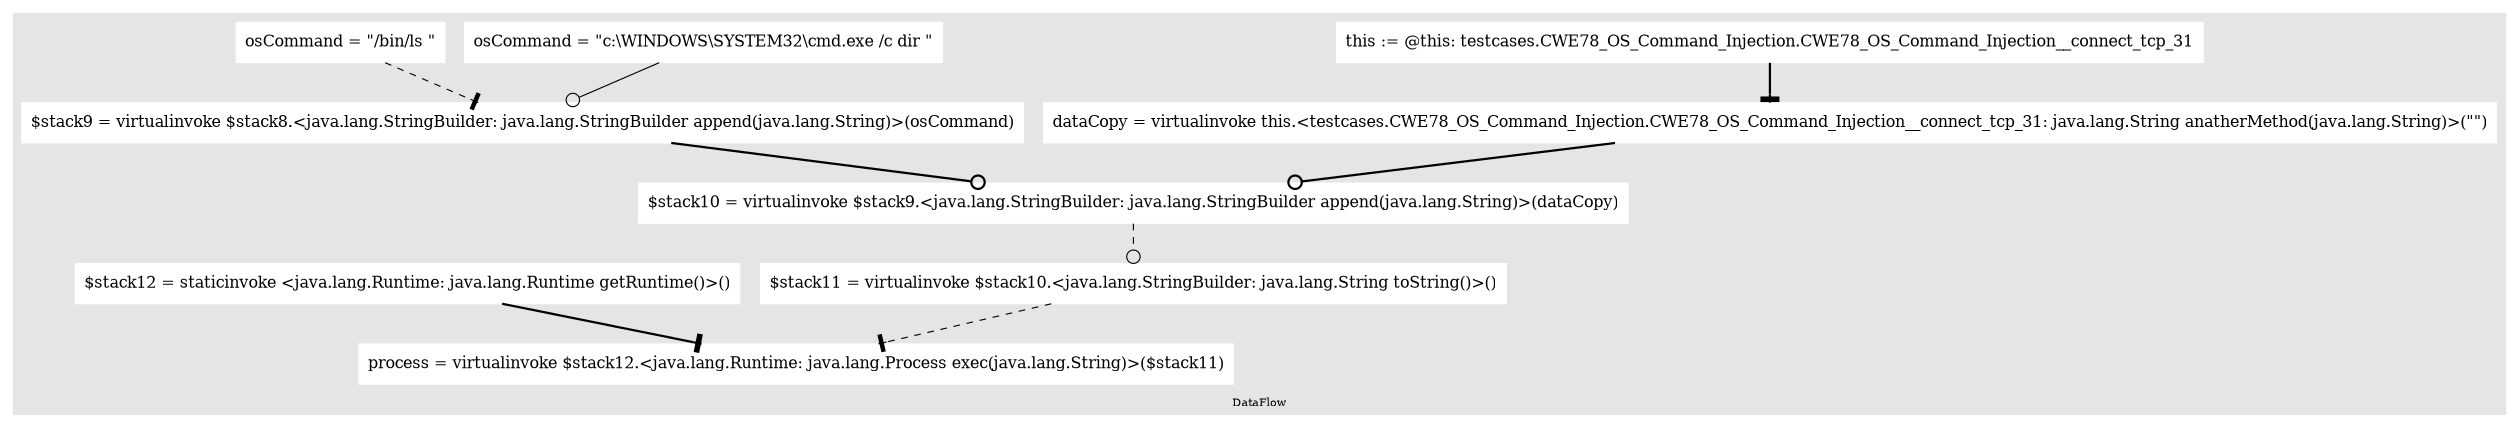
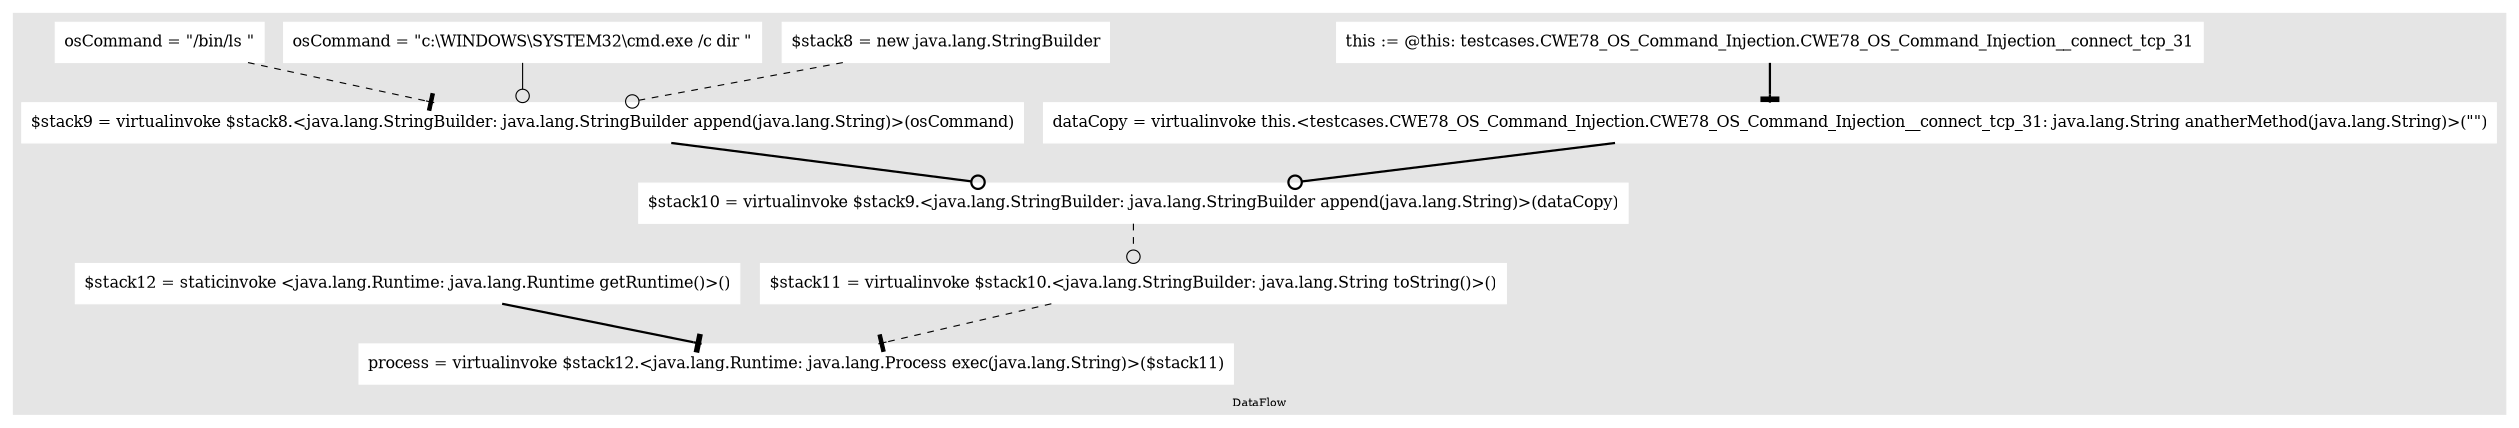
  digraph {
    color=gray90
    compound=true
    fontsize=10
    labelloc=b
    style=filled
    node [color=white shape=box style=filled]
    edge [arrowsize=1.5 fontcolor=grey40 fontsize=10 style=bold arrowhead=odot]
    n1 [label="this := @this: testcases.CWE78_OS_Command_Injection.CWE78_OS_Command_Injection__connect_tcp_31"]
    n2 [label="dataCopy = virtualinvoke this.&lt;testcases.CWE78_OS_Command_Injection.CWE78_OS_Command_Injection__connect_tcp_31: java.lang.String anatherMethod(java.lang.String)&gt;(&quot;&quot;)"]
+   n3 [label="$stack8 = new java.lang.StringBuilder"]
    n4 [label="$stack9 = virtualinvoke $stack8.&lt;java.lang.StringBuilder: java.lang.StringBuilder append(java.lang.String)&gt;(osCommand)"]
    n5 [label="osCommand = &quot;c:\\WINDOWS\\SYSTEM32\\cmd.exe /c dir &quot;"]
    n6 [label="osCommand = &quot;/bin/ls &quot;"]
    n7 [label="$stack10 = virtualinvoke $stack9.&lt;java.lang.StringBuilder: java.lang.StringBuilder append(java.lang.String)&gt;(dataCopy)"]
    n8 [label="$stack11 = virtualinvoke $stack10.&lt;java.lang.StringBuilder: java.lang.String toString()&gt;()"]
    n9 [label="$stack12 = staticinvoke &lt;java.lang.Runtime: java.lang.Runtime getRuntime()&gt;()"]
    n10 [label="process = virtualinvoke $stack12.&lt;java.lang.Runtime: java.lang.Process exec(java.lang.String)&gt;($stack11)"]
    subgraph cluster_1 {
      label=DataFlow
      n1
      n2
+     n3
      n4
      n5
      n6
      n7
      n8
      n9
      n10
    }
    n1 -> n2 [arrowhead=tee]
    n2 -> n7
+   n3 -> n4 [style=dashed]
    n4 -> n7
    n5 -> n4 [style=solid]
    n6 -> n4 [style=dashed arrowhead=tee]
    n7 -> n8 [style=dashed]
    n8 -> n10 [style=dashed arrowhead=tee]
    n9 -> n10 [arrowhead=tee]
  }
